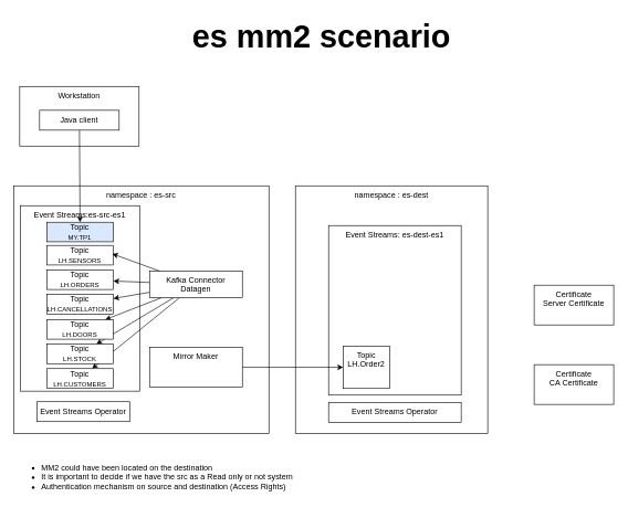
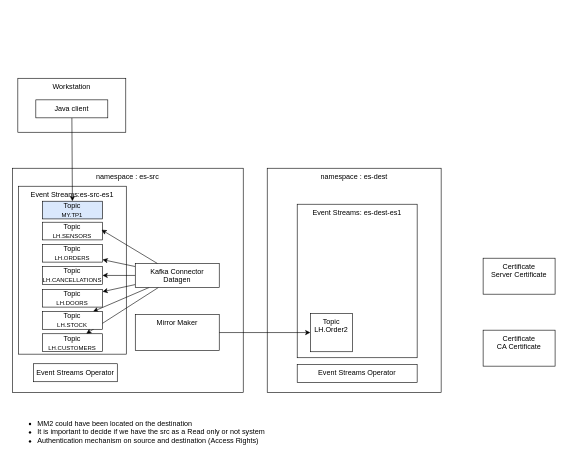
  <mxCell id="0" />
  <mxCell id="1" parent="0" />
  <mxCell id="2" value="namespace : es-src" style="rounded=0;whiteSpace=wrap;html=1;verticalAlign=top;" parent="1" vertex="1"><mxGeometry x="20" y="280" width="385" height="374.21" as="geometry" /></mxCell>
  <mxCell id="3" value="Event Streams:es-src-es1" style="rounded=0;whiteSpace=wrap;html=1;verticalAlign=top;" parent="1" vertex="1"><mxGeometry x="30" y="310" width="180" height="280" as="geometry" /></mxCell>
  <mxCell id="4" value="Mirror Maker" style="rounded=0;whiteSpace=wrap;html=1;verticalAlign=top;" parent="1" vertex="1"><mxGeometry x="225" y="524" width="140" height="60" as="geometry" /></mxCell>
  <mxCell id="5" value="Event Streams Operator" style="rounded=0;whiteSpace=wrap;html=1;verticalAlign=middle;" parent="1" vertex="1"><mxGeometry x="55" y="606" width="140" height="30" as="geometry" /></mxCell>
  <mxCell id="6" value="Topic&lt;div&gt;&lt;span style=&quot;text-align: left;&quot;&gt;&lt;font style=&quot;font-size: 10px;&quot;&gt;LH.SENSORS&lt;/font&gt;&lt;/span&gt;&lt;/div&gt;" style="rounded=0;whiteSpace=wrap;html=1;verticalAlign=middle;" parent="1" vertex="1"><mxGeometry x="70" y="370" width="100.393" height="29.527" as="geometry" /></mxCell>
  <mxCell id="7" value="Workstation" style="rounded=0;whiteSpace=wrap;html=1;verticalAlign=top;" parent="1" vertex="1"><mxGeometry x="29.213" y="130" width="180" height="90" as="geometry" /></mxCell>
  <mxCell id="8" style="edgeStyle=none;shape=connector;rounded=0;orthogonalLoop=1;jettySize=auto;html=1;entryX=0.5;entryY=0;entryDx=0;entryDy=0;strokeColor=default;align=center;verticalAlign=middle;fontFamily=Helvetica;fontSize=11;fontColor=default;labelBackgroundColor=default;endArrow=classic;" parent="1" source="9" target="30" edge="1"><mxGeometry relative="1" as="geometry" /></mxCell>
  <mxCell id="9" value="Java client" style="rounded=0;whiteSpace=wrap;html=1;" parent="1" vertex="1"><mxGeometry x="59.213" y="166" width="120" height="30" as="geometry" /></mxCell>
  <mxCell id="10" value="Certificate&lt;div&gt;Server Certificate&lt;/div&gt;" style="rounded=0;whiteSpace=wrap;html=1;verticalAlign=top;" parent="1" vertex="1"><mxGeometry x="805" y="430" width="120" height="60" as="geometry" /></mxCell>
  <mxCell id="11" value="Certificate&lt;div&gt;CA Certificate&lt;/div&gt;" style="rounded=0;whiteSpace=wrap;html=1;verticalAlign=top;" parent="1" vertex="1"><mxGeometry x="805" y="550" width="120" height="60" as="geometry" /></mxCell>
- <mxCell id="12" value="&lt;b&gt;&lt;font style=&quot;font-size: 48px;&quot;&gt;es mm2 scenario&lt;/font&gt;&lt;/b&gt;" style="text;html=1;align=center;verticalAlign=middle;whiteSpace=wrap;rounded=0;" parent="1" vertex="1"><mxGeometry x="257" y="20" width="455" height="70" as="geometry" /></mxCell>
  <mxCell id="13" value="namespace : es-dest" style="rounded=0;whiteSpace=wrap;html=1;verticalAlign=top;" parent="1" vertex="1"><mxGeometry x="445" y="280" width="290" height="374.21" as="geometry" /></mxCell>
  <mxCell id="14" value="Event Streams: es-dest-es1" style="rounded=0;whiteSpace=wrap;html=1;verticalAlign=top;" parent="1" vertex="1"><mxGeometry x="495" y="340" width="200" height="256" as="geometry" /></mxCell>
  <mxCell id="15" value="Event Streams Operator" style="rounded=0;whiteSpace=wrap;html=1;verticalAlign=middle;" parent="1" vertex="1"><mxGeometry x="495" y="607" width="200" height="30" as="geometry" /></mxCell>
  <mxCell id="16" value="Topic&lt;div&gt;LH.Order2&lt;/div&gt;" style="rounded=0;whiteSpace=wrap;html=1;verticalAlign=top;" parent="1" vertex="1"><mxGeometry x="517" y="522" width="70" height="64" as="geometry" /></mxCell>
  <mxCell id="17" style="edgeStyle=none;shape=connector;rounded=0;orthogonalLoop=1;jettySize=auto;html=1;strokeColor=default;align=center;verticalAlign=middle;fontFamily=Helvetica;fontSize=11;fontColor=default;labelBackgroundColor=default;endArrow=classic;" parent="1" source="22" target="25" edge="1"><mxGeometry relative="1" as="geometry" /></mxCell>
  <mxCell id="18" style="edgeStyle=none;shape=connector;rounded=0;orthogonalLoop=1;jettySize=auto;html=1;strokeColor=default;align=center;verticalAlign=middle;fontFamily=Helvetica;fontSize=11;fontColor=default;labelBackgroundColor=default;endArrow=classic;" parent="1" source="22" target="26" edge="1"><mxGeometry relative="1" as="geometry" /></mxCell>
  <mxCell id="19" style="edgeStyle=none;shape=connector;rounded=0;orthogonalLoop=1;jettySize=auto;html=1;strokeColor=default;align=center;verticalAlign=middle;fontFamily=Helvetica;fontSize=11;fontColor=default;labelBackgroundColor=default;endArrow=classic;" parent="1" source="22" target="27" edge="1"><mxGeometry relative="1" as="geometry" /></mxCell>
  <mxCell id="20" style="edgeStyle=none;shape=connector;rounded=0;orthogonalLoop=1;jettySize=auto;html=1;strokeColor=default;align=center;verticalAlign=middle;fontFamily=Helvetica;fontSize=11;fontColor=default;labelBackgroundColor=default;endArrow=classic;" parent="1" source="22" target="28" edge="1"><mxGeometry relative="1" as="geometry" /></mxCell>
  <mxCell id="21" style="edgeStyle=none;shape=connector;rounded=0;orthogonalLoop=1;jettySize=auto;html=1;strokeColor=default;align=center;verticalAlign=middle;fontFamily=Helvetica;fontSize=11;fontColor=default;labelBackgroundColor=default;endArrow=classic;" parent="1" source="22" target="29" edge="1"><mxGeometry relative="1" as="geometry" /></mxCell>
- <mxCell id="22" value="Kafka Connector&lt;div&gt;Datagen&lt;/div&gt;" style="rounded=0;whiteSpace=wrap;html=1;verticalAlign=top;" parent="1" vertex="1"><mxGeometry x="225" y="408.764" width="140" height="40" as="geometry" /></mxCell>
+ <mxCell id="22" value="Kafka Connector&lt;div&gt;Datagen&lt;/div&gt;" style="rounded=0;whiteSpace=wrap;html=1;verticalAlign=top;" parent="1" vertex="1"><mxGeometry x="225" y="438.764" width="140" height="40" as="geometry" /></mxCell>
  <mxCell id="23" style="rounded=0;orthogonalLoop=1;jettySize=auto;html=1;entryX=0.984;entryY=0.429;entryDx=0;entryDy=0;entryPerimeter=0;" parent="1" source="22" target="6" edge="1"><mxGeometry relative="1" as="geometry" /></mxCell>
  <mxCell id="24" style="edgeStyle=orthogonalEdgeStyle;rounded=0;orthogonalLoop=1;jettySize=auto;html=1;" parent="1" source="4" target="16" edge="1"><mxGeometry relative="1" as="geometry" /></mxCell>
  <mxCell id="25" value="Topic&lt;div&gt;&lt;span style=&quot;text-align: left;&quot;&gt;&lt;font style=&quot;font-size: 10px;&quot;&gt;LH.ORDERS&lt;/font&gt;&lt;/span&gt;&lt;br style=&quot;padding: 0px; margin: 0px; text-align: left;&quot;&gt;&lt;/div&gt;" style="rounded=0;whiteSpace=wrap;html=1;verticalAlign=middle;" parent="1" vertex="1"><mxGeometry x="70" y="407" width="100.393" height="29.527" as="geometry" /></mxCell>
  <mxCell id="26" value="Topic&lt;div&gt;&lt;span style=&quot;text-align: left;&quot;&gt;&lt;font style=&quot;font-size: 10px;&quot;&gt;LH.CANCELLATIONS&lt;/font&gt;&lt;/span&gt;&lt;br style=&quot;padding: 0px; margin: 0px; text-align: left;&quot;&gt;&lt;/div&gt;" style="rounded=0;whiteSpace=wrap;html=1;verticalAlign=middle;" parent="1" vertex="1"><mxGeometry x="70" y="444" width="100.393" height="29.527" as="geometry" /></mxCell>
  <mxCell id="27" value="Topic&lt;div&gt;&lt;span style=&quot;text-align: left;&quot;&gt;&lt;font style=&quot;font-size: 10px;&quot;&gt;LH.DOORS&lt;/font&gt;&lt;/span&gt;&lt;/div&gt;" style="rounded=0;whiteSpace=wrap;html=1;verticalAlign=middle;" parent="1" vertex="1"><mxGeometry x="70" y="482" width="100.393" height="29.527" as="geometry" /></mxCell>
  <mxCell id="28" value="Topic&lt;div&gt;&lt;span style=&quot;text-align: left;&quot;&gt;&lt;font style=&quot;font-size: 10px;&quot;&gt;LH.STOCK&lt;/font&gt;&lt;/span&gt;&lt;br style=&quot;padding: 0px; margin: 0px; text-align: left;&quot;&gt;&lt;/div&gt;" style="rounded=0;whiteSpace=wrap;html=1;verticalAlign=middle;" parent="1" vertex="1"><mxGeometry x="70" y="519" width="100.393" height="29.527" as="geometry" /></mxCell>
  <mxCell id="29" value="Topic&lt;div&gt;&lt;span style=&quot;text-align: left;&quot;&gt;&lt;font style=&quot;font-size: 10px;&quot;&gt;LH.CUSTOMERS&lt;/font&gt;&lt;/span&gt;&lt;/div&gt;" style="rounded=0;whiteSpace=wrap;html=1;verticalAlign=middle;" parent="1" vertex="1"><mxGeometry x="70" y="556" width="100.393" height="29.527" as="geometry" /></mxCell>
  <mxCell id="30" value="Topic&lt;div&gt;&lt;span style=&quot;text-align: left;&quot;&gt;&lt;font style=&quot;font-size: 10px;&quot;&gt;MY.TP1&lt;/font&gt;&lt;/span&gt;&lt;/div&gt;" style="rounded=0;whiteSpace=wrap;html=1;verticalAlign=middle;fillColor=#dae8fc;" parent="1" vertex="1"><mxGeometry x="70" y="335" width="100.393" height="29.527" as="geometry" /></mxCell>
  <mxCell id="31" value="&lt;ul&gt;&lt;li&gt;MM2 could have been located on the destination&lt;/li&gt;&lt;li&gt;It is important to decide if we have the src as a Read only or not system&lt;/li&gt;&lt;li&gt;Authentication mechanism on source and destination (Access Rights)&lt;/li&gt;&lt;/ul&gt;" style="text;html=1;align=left;verticalAlign=top;whiteSpace=wrap;rounded=0;" vertex="1" parent="1"><mxGeometry x="20" y="680" width="710" height="80" as="geometry" /></mxCell>
